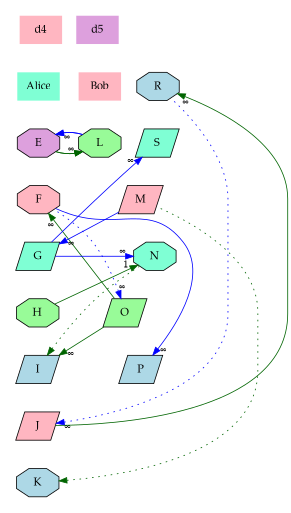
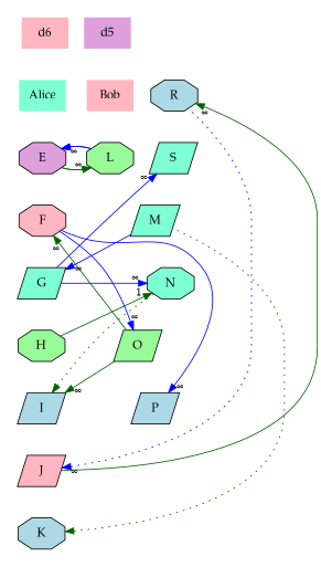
  digraph {
    rankdir=TB
    node [fillcolor=lightpink fontname=Palatino fontsize=14 shape=octagon style=filled]
    edge [color=black dir=back fontsize=12 labeldistance=1.5 style=invis]
    H [fillcolor=palegreen]
    I [fillcolor=lightblue shape=parallelogram]
    E [fillcolor=plum]
    F
    G [fillcolor=aquamarine shape=parallelogram]
    J [shape=parallelogram]
    K [fillcolor=lightblue]
    n8 [fillcolor=aquamarine label=Alice shape=none]
    R [fillcolor=lightblue]
    L [fillcolor=palegreen]
-   M [shape=parallelogram]
+   M [fillcolor=aquamarine shape=parallelogram]
    P [fillcolor=lightblue shape=parallelogram]
    N [fillcolor=aquamarine]
    S [fillcolor=aquamarine shape=parallelogram]
    O [fillcolor=palegreen shape=parallelogram]
    n16 [label=Bob shape=none]
    n17 [fillcolor=plum label=d5 shape=none]
-   d4 [shape=none]
+   d4 [shape=none label=d6]
    subgraph cluster_1 {
      style=invis
      H
      I
      E
      F
      G
      J
      K
      n8
    }
    subgraph cluster_2 {
      style=invis
      R
      L
      M
      P
      N
      S
      O
      n16
    }
    subgraph cluster_3 {
      style=invis
      n17
      d4
    }
    H -> I
    I -> J
    I -> N [color=darkgreen style=dotted]
    I -> O [color=darkgreen style=solid taillabel="∞"]
    E -> F
    E -> L [color=darkgreen dir=forward style=solid taillabel=" "]
    E -> L [color=blue style=solid taillabel="∞"]
    F -> G
    F -> O [color=darkgreen style=solid taillabel="∞"]
    G -> H
    G -> M [color=blue style=solid taillabel="∞"]
    J -> K
    J -> R [color=blue style=dotted taillabel="∞"]
    K -> M [color=darkgreen style=dotted]
    n8 -> E
    R -> J [color=darkgreen style=solid taillabel="∞"]
    R -> S
    L -> E [color=darkgreen style=solid taillabel="∞"]
    L -> E [color=blue dir=forward style=solid taillabel=" "]
    L -> M
    M -> N
    P -> F [color=blue style=solid taillabel="∞"]
    N -> H [color=darkgreen style=solid taillabel=1]
    N -> G [color=blue style=solid taillabel="∞"]
    N -> O
    S -> G [color=blue style=solid taillabel="∞"]
-   O -> F [color=blue style=dotted taillabel="∞"]
+   O -> F [color=blue style=solid taillabel="∞"]
    O -> P
    n16 -> L
    n16 -> n17
    n16 -> d4
    n17 -> n8
    d4 -> n8
  }
